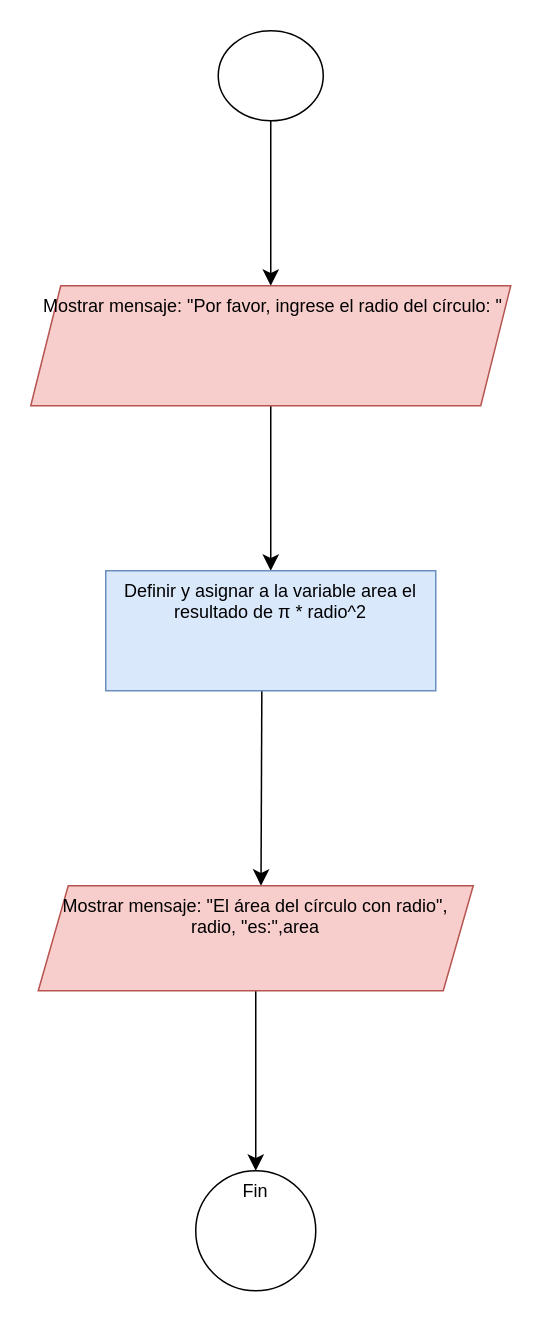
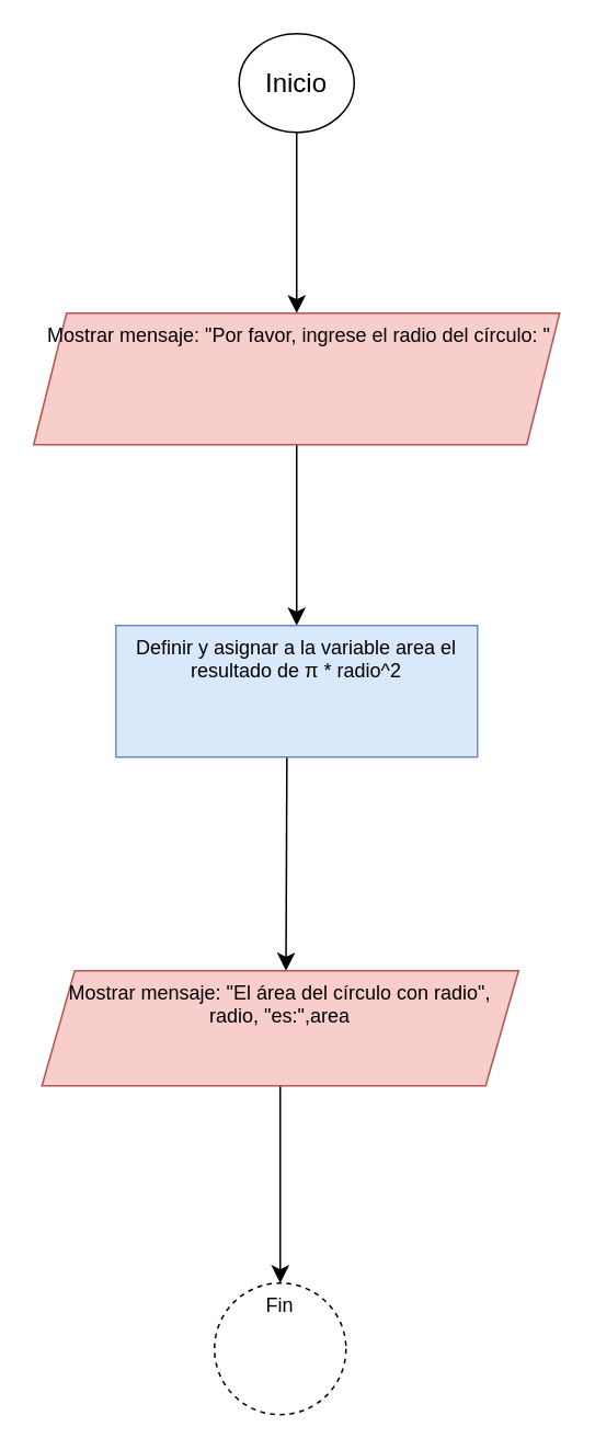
  <mxCell id="0" />
  <mxCell id="1" parent="0" />
  <mxCell id="2" value="" style="edgeStyle=none;curved=1;rounded=0;orthogonalLoop=1;jettySize=auto;html=1;fontSize=12;startSize=8;endSize=8;" edge="1" parent="1" source="3" target="7"><mxGeometry relative="1" as="geometry" /></mxCell>
  <mxCell id="3" value="" style="verticalLabelPosition=bottom;verticalAlign=top;html=1;shape=mxgraph.flowchart.on-page_reference;" vertex="1" parent="1"><mxGeometry x="145" y="20" width="70" height="60" as="geometry" /></mxCell>
+ <mxCell id="4" value="Inicio" style="text;strokeColor=none;fillColor=none;html=1;align=center;verticalAlign=middle;whiteSpace=wrap;rounded=0;fontSize=16;" vertex="1" parent="1"><mxGeometry x="150" y="35" width="60" height="30" as="geometry" /></mxCell>
  <mxCell id="5" style="edgeStyle=none;curved=1;rounded=0;orthogonalLoop=1;jettySize=auto;html=1;exitX=0.5;exitY=0;exitDx=0;exitDy=0;exitPerimeter=0;fontSize=12;startSize=8;endSize=8;" edge="1" parent="1" source="3" target="3"><mxGeometry relative="1" as="geometry" /></mxCell>
  <mxCell id="6" value="" style="edgeStyle=none;curved=1;rounded=0;orthogonalLoop=1;jettySize=auto;html=1;fontSize=12;startSize=8;endSize=8;" edge="1" parent="1" source="7" target="9"><mxGeometry relative="1" as="geometry" /></mxCell>
  <mxCell id="7" value="&amp;nbsp;Mostrar mensaje: &quot;Por favor, ingrese el radio del círculo: &quot;" style="shape=parallelogram;perimeter=parallelogramPerimeter;whiteSpace=wrap;html=1;fixedSize=1;verticalAlign=top;fillColor=#f8cecc;strokeColor=#b85450;" vertex="1" parent="1"><mxGeometry x="20" y="190" width="320" height="80" as="geometry" /></mxCell>
  <mxCell id="8" value="" style="edgeStyle=none;curved=1;rounded=0;orthogonalLoop=1;jettySize=auto;html=1;fontSize=12;startSize=8;endSize=8;exitX=0.473;exitY=1;exitDx=0;exitDy=0;exitPerimeter=0;" edge="1" parent="1" source="9"><mxGeometry relative="1" as="geometry"><mxPoint x="186.5" y="460" as="sourcePoint" /><mxPoint x="173.5" y="590" as="targetPoint" /></mxGeometry></mxCell>
  <mxCell id="9" value="Definir y asignar a la variable area el resultado de π * radio^2" style="whiteSpace=wrap;html=1;verticalAlign=top;fillColor=#dae8fc;strokeColor=#6c8ebf;" vertex="1" parent="1"><mxGeometry x="70" y="380" width="220" height="80" as="geometry" /></mxCell>
  <mxCell id="10" value="" style="edgeStyle=none;curved=1;rounded=0;orthogonalLoop=1;jettySize=auto;html=1;fontSize=12;startSize=8;endSize=8;" edge="1" parent="1" source="11" target="12"><mxGeometry relative="1" as="geometry" /></mxCell>
  <mxCell id="11" value="&lt;div&gt;Mostrar mensaje: &quot;El área del círculo con radio&quot;, radio, &quot;es:&quot;,area&lt;/div&gt;&lt;div&gt;&lt;br&gt;&lt;/div&gt;" style="shape=parallelogram;perimeter=parallelogramPerimeter;whiteSpace=wrap;html=1;fixedSize=1;verticalAlign=top;fillColor=#f8cecc;strokeColor=#b85450;" vertex="1" parent="1"><mxGeometry x="25" y="590" width="290" height="70" as="geometry" /></mxCell>
- <mxCell id="12" value="Fin" style="ellipse;whiteSpace=wrap;html=1;verticalAlign=top;" vertex="1" parent="1"><mxGeometry x="130" y="780" width="80" height="80" as="geometry" /></mxCell>
+ <mxCell id="12" value="Fin" style="ellipse;whiteSpace=wrap;html=1;verticalAlign=top;dashed=1;" vertex="1" parent="1"><mxGeometry x="130" y="780" width="80" height="80" as="geometry" /></mxCell>
